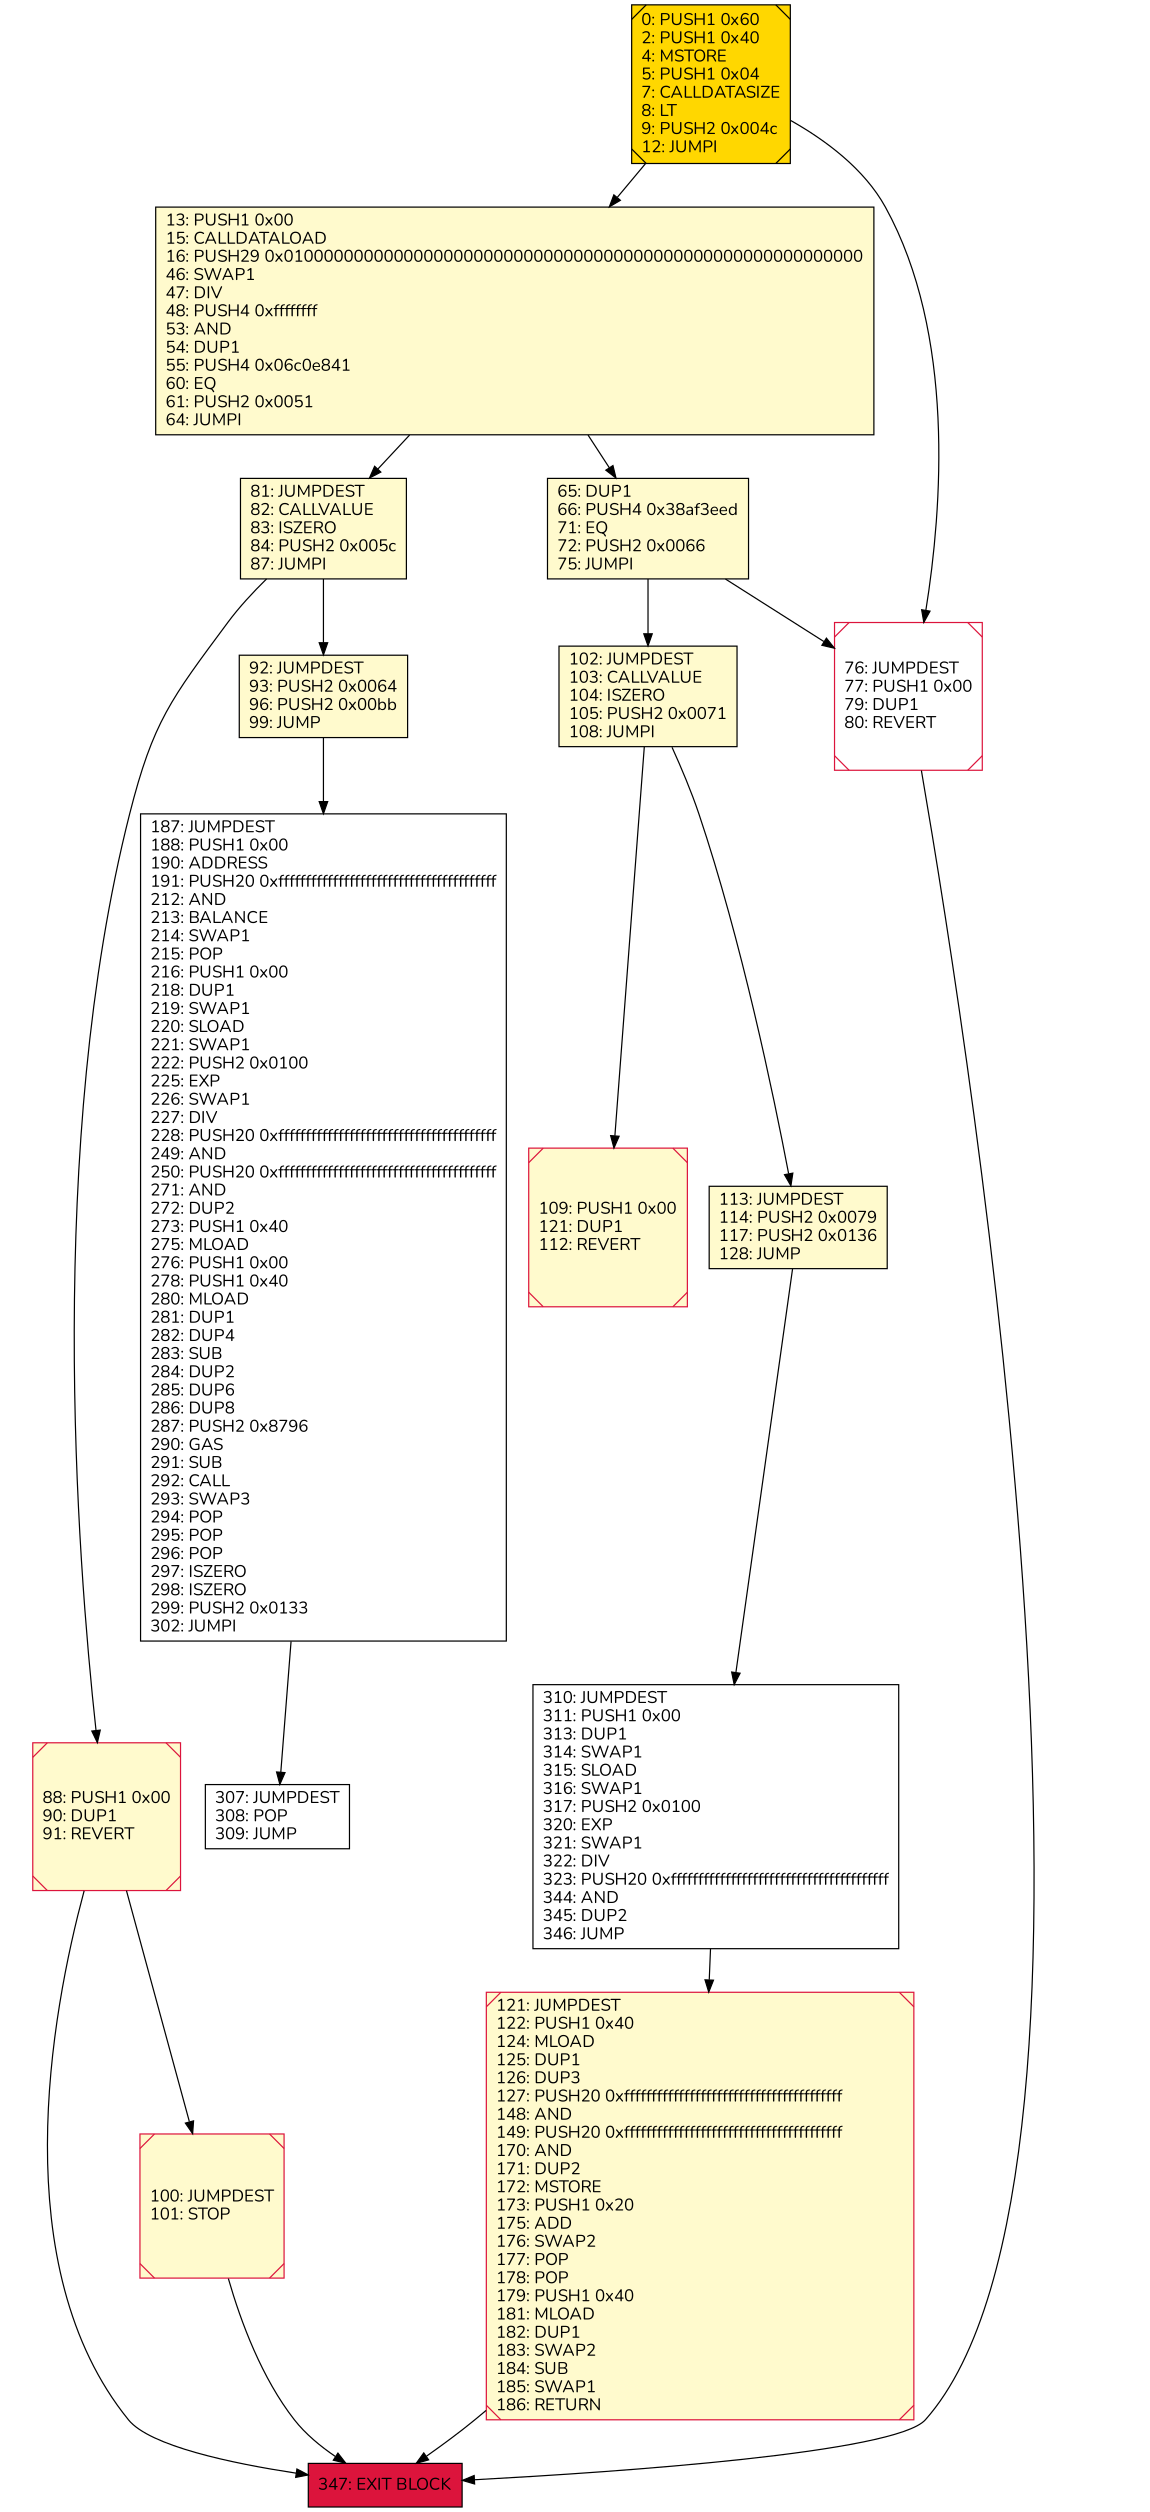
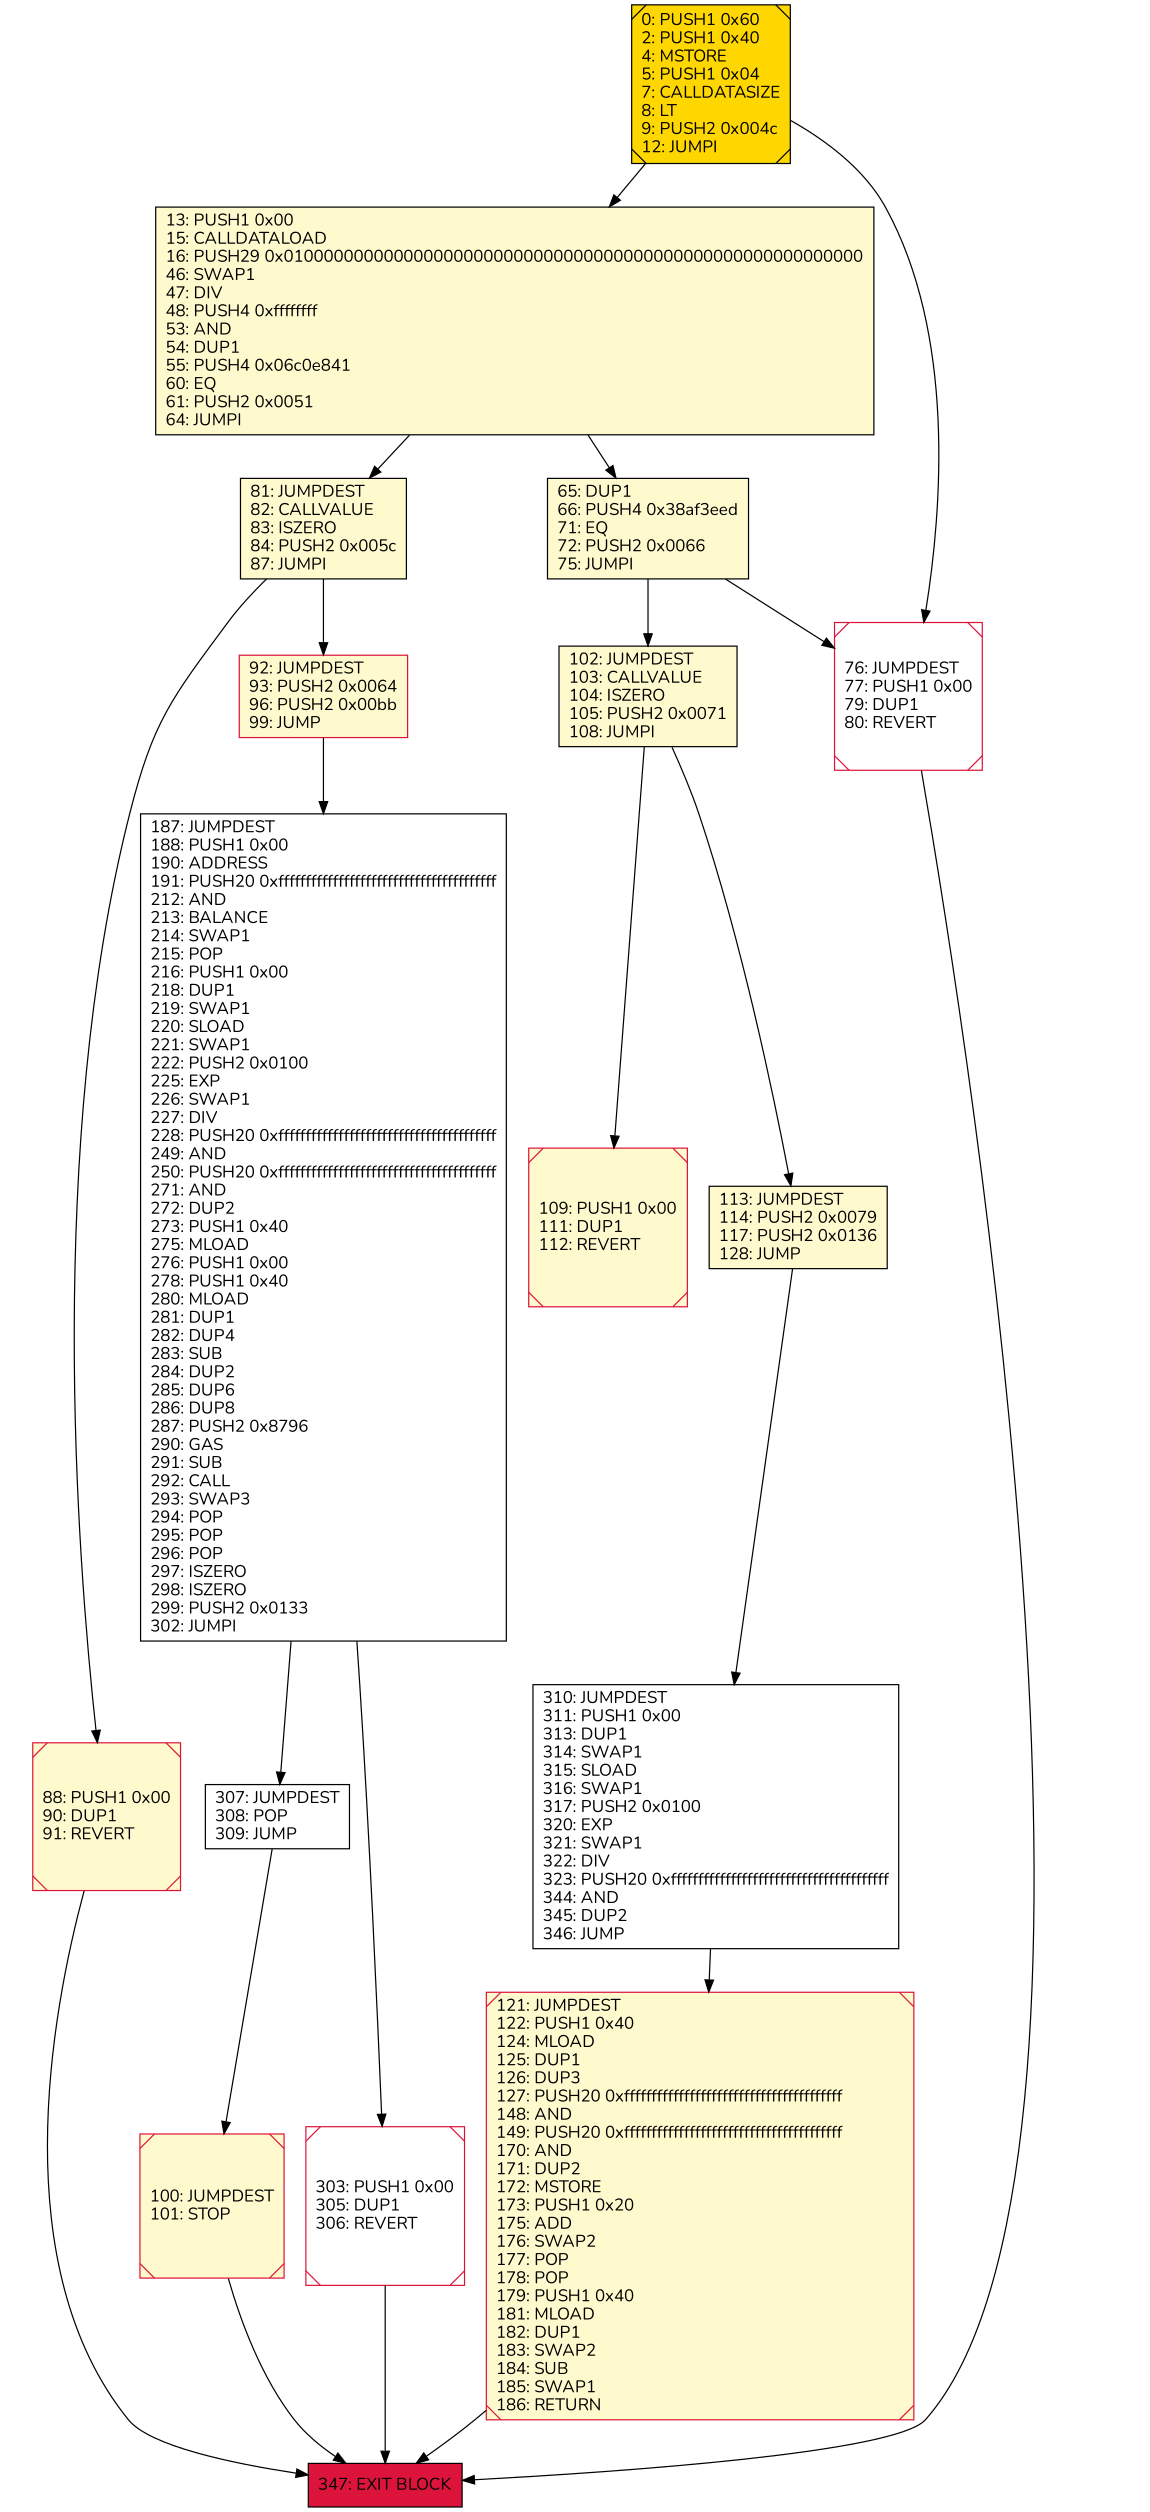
  digraph {
    fontname=Nunito
    rankdir=UD
    node [color=black fillcolor=lemonchiffon fontcolor=black fontname=Nunito shape=box style=filled]
    edge [fontname=Nunito]
    n1 [fillcolor=white label="310: JUMPDEST\l311: PUSH1 0x00\l313: DUP1\l314: SWAP1\l315: SLOAD\l316: SWAP1\l317: PUSH2 0x0100\l320: EXP\l321: SWAP1\l322: DIV\l323: PUSH20 0xffffffffffffffffffffffffffffffffffffffff\l344: AND\l345: DUP2\l346: JUMP\l"]
    n2 [color=crimson label="121: JUMPDEST\l122: PUSH1 0x40\l124: MLOAD\l125: DUP1\l126: DUP3\l127: PUSH20 0xffffffffffffffffffffffffffffffffffffffff\l148: AND\l149: PUSH20 0xffffffffffffffffffffffffffffffffffffffff\l170: AND\l171: DUP2\l172: MSTORE\l173: PUSH1 0x20\l175: ADD\l176: SWAP2\l177: POP\l178: POP\l179: PUSH1 0x40\l181: MLOAD\l182: DUP1\l183: SWAP2\l184: SUB\l185: SWAP1\l186: RETURN\l" shape=Msquare]
    n3 [fillcolor=crimson label="347: EXIT BLOCK\l"]
    n4 [fillcolor=gold label="0: PUSH1 0x60\l2: PUSH1 0x40\l4: MSTORE\l5: PUSH1 0x04\l7: CALLDATASIZE\l8: LT\l9: PUSH2 0x004c\l12: JUMPI\l" shape=Msquare]
    n5 [label="13: PUSH1 0x00\l15: CALLDATALOAD\l16: PUSH29 0x0100000000000000000000000000000000000000000000000000000000\l46: SWAP1\l47: DIV\l48: PUSH4 0xffffffff\l53: AND\l54: DUP1\l55: PUSH4 0x06c0e841\l60: EQ\l61: PUSH2 0x0051\l64: JUMPI\l"]
    n6 [color=crimson fillcolor=white label="76: JUMPDEST\l77: PUSH1 0x00\l79: DUP1\l80: REVERT\l" shape=Msquare]
    n7 [label="81: JUMPDEST\l82: CALLVALUE\l83: ISZERO\l84: PUSH2 0x005c\l87: JUMPI\l"]
    n8 [label="65: DUP1\l66: PUSH4 0x38af3eed\l71: EQ\l72: PUSH2 0x0066\l75: JUMPI\l"]
-   n9 [label="92: JUMPDEST\l93: PUSH2 0x0064\l96: PUSH2 0x00bb\l99: JUMP\l"]
+   n9 [color=crimson label="92: JUMPDEST\l93: PUSH2 0x0064\l96: PUSH2 0x00bb\l99: JUMP\l"]
    n10 [color=crimson label="88: PUSH1 0x00\l90: DUP1\l91: REVERT\l" shape=Msquare]
    n11 [label="102: JUMPDEST\l103: CALLVALUE\l104: ISZERO\l105: PUSH2 0x0071\l108: JUMPI\l"]
-   n12 [color=crimson label="109: PUSH1 0x00\l121: DUP1\l112: REVERT\l" shape=Msquare]
+   n12 [color=crimson label="109: PUSH1 0x00\l111: DUP1\l112: REVERT\l" shape=Msquare]
+   n13 [color=crimson fillcolor=white label="303: PUSH1 0x00\l305: DUP1\l306: REVERT\l" shape=Msquare]
    n14 [fillcolor=white label="187: JUMPDEST\l188: PUSH1 0x00\l190: ADDRESS\l191: PUSH20 0xffffffffffffffffffffffffffffffffffffffff\l212: AND\l213: BALANCE\l214: SWAP1\l215: POP\l216: PUSH1 0x00\l218: DUP1\l219: SWAP1\l220: SLOAD\l221: SWAP1\l222: PUSH2 0x0100\l225: EXP\l226: SWAP1\l227: DIV\l228: PUSH20 0xffffffffffffffffffffffffffffffffffffffff\l249: AND\l250: PUSH20 0xffffffffffffffffffffffffffffffffffffffff\l271: AND\l272: DUP2\l273: PUSH1 0x40\l275: MLOAD\l276: PUSH1 0x00\l278: PUSH1 0x40\l280: MLOAD\l281: DUP1\l282: DUP4\l283: SUB\l284: DUP2\l285: DUP6\l286: DUP8\l287: PUSH2 0x8796\l290: GAS\l291: SUB\l292: CALL\l293: SWAP3\l294: POP\l295: POP\l296: POP\l297: ISZERO\l298: ISZERO\l299: PUSH2 0x0133\l302: JUMPI\l"]
    n15 [color=crimson label="100: JUMPDEST\l101: STOP\l" shape=Msquare]
    n16 [fillcolor=white label="307: JUMPDEST\l308: POP\l309: JUMP\l"]
    n17 [label="113: JUMPDEST\l114: PUSH2 0x0079\l117: PUSH2 0x0136\l128: JUMP\l"]
    n1 -> n2
    n2 -> n3
    n4 -> n5
    n4 -> n6
    n5 -> n7
    n5 -> n8
    n6 -> n3
    n7 -> n9
    n7 -> n10
    n8 -> n6
    n8 -> n11
    n9 -> n14
    n10 -> n3
    n11 -> n12
    n11 -> n17
+   n13 -> n3
+   n14 -> n13
    n14 -> n16
    n15 -> n3
-   n10 -> n15
+   n16 -> n15
    n17 -> n1
  }
